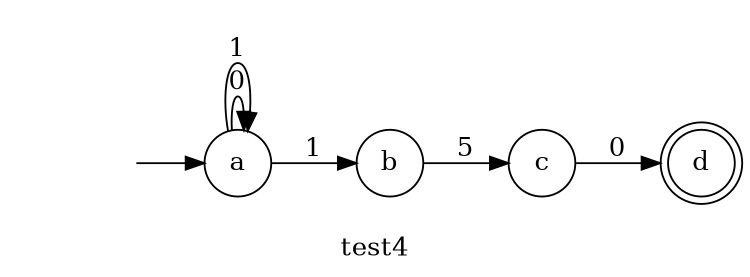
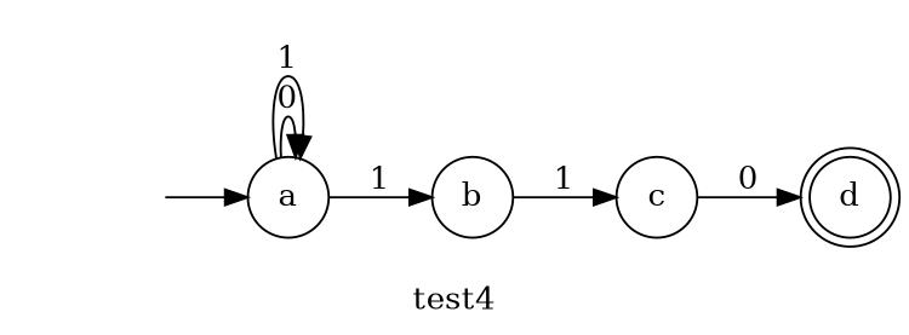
  digraph {
    label=test4
    rankdir=LR
    node [shape=circle]
    d [shape=doublecircle]
    __I__ [style=invis width=0]
    a
    b
    c
    __I__ -> a
    a -> a [label=0]
    a -> a [label=1]
    a -> b [label=1]
-   b -> c [label=5]
+   b -> c [label=1]
    c -> d [label=0]
  }
